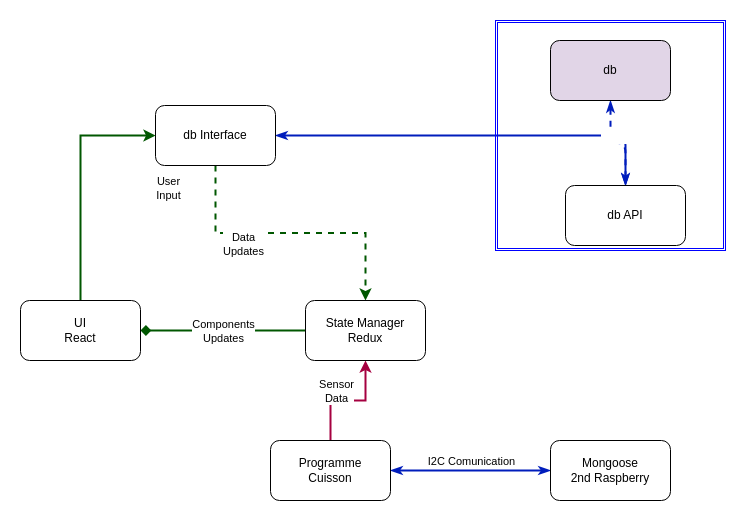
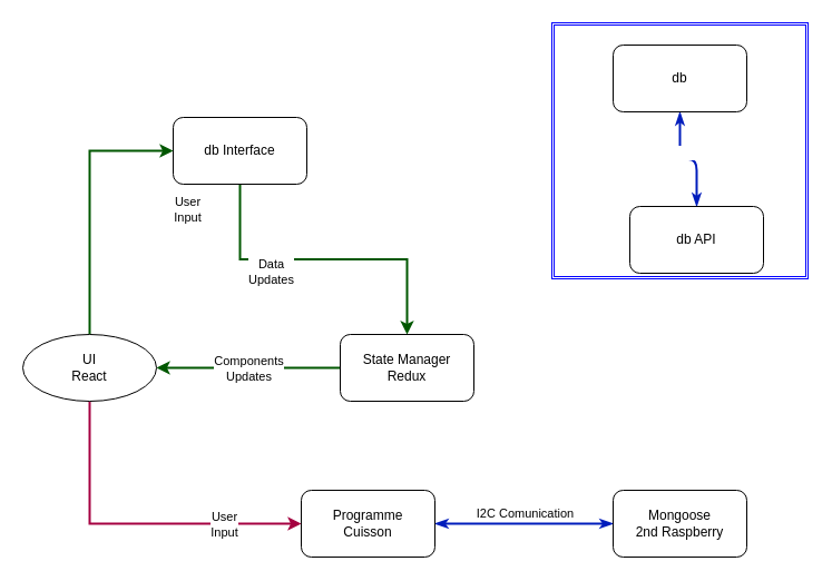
  <mxCell id="0" />
  <mxCell id="1" parent="0" />
- <mxCell id="2" value="" style="edgeStyle=orthogonalEdgeStyle;rounded=1;orthogonalLoop=1;jettySize=auto;html=1;startArrow=classicThin;startFill=1;strokeWidth=2;fontColor=#4C0099;align=center;fillColor=#0050ef;strokeColor=#001DBC;endArrow=classicThin;endFill=1;" parent="1" source="6" target="9" edge="1"><mxGeometry relative="1" as="geometry" /></mxCell>
- <mxCell id="3" value="post / get" style="edgeLabel;html=1;align=center;verticalAlign=middle;resizable=0;points=[];fontColor=#FFFFFF;" parent="2" vertex="1" connectable="0"><mxGeometry x="-0.277" y="2" relative="1" as="geometry"><mxPoint x="12.38" y="-8" as="offset" /></mxGeometry></mxCell>
- <mxCell id="4" style="edgeStyle=orthogonalEdgeStyle;rounded=0;orthogonalLoop=1;jettySize=auto;html=1;exitX=0.5;exitY=1;exitDx=0;exitDy=0;entryX=0.5;entryY=0;entryDx=0;entryDy=0;strokeWidth=2;fillColor=#008a00;strokeColor=#005700;dashed=1;" edge="1" parent="1" source="6" target="16"><mxGeometry relative="1" as="geometry" /></mxCell>
+ <mxCell id="4" style="edgeStyle=orthogonalEdgeStyle;rounded=0;orthogonalLoop=1;jettySize=auto;html=1;exitX=0.5;exitY=1;exitDx=0;exitDy=0;entryX=0.5;entryY=0;entryDx=0;entryDy=0;strokeWidth=2;fillColor=#008a00;strokeColor=#005700;" edge="1" parent="1" source="6" target="16"><mxGeometry relative="1" as="geometry" /></mxCell>
  <mxCell id="5" value="Data&lt;br&gt;Updates" style="edgeLabel;html=1;align=center;verticalAlign=middle;resizable=0;points=[];" vertex="1" connectable="0" parent="4"><mxGeometry x="-0.318" y="2" relative="1" as="geometry"><mxPoint x="-2" y="12.57" as="offset" /></mxGeometry></mxCell>
  <mxCell id="6" value="db Interface" style="rounded=1;whiteSpace=wrap;html=1;" parent="1" vertex="1"><mxGeometry x="155" y="105" width="120" height="60" as="geometry" /></mxCell>
- <mxCell id="7" value="" style="edgeStyle=orthogonalEdgeStyle;rounded=1;orthogonalLoop=1;jettySize=auto;html=1;startArrow=classicThin;startFill=1;strokeWidth=2;fontColor=#FFFFFF;align=center;fillColor=#0050ef;strokeColor=#001DBC;endArrow=classicThin;endFill=1;dashed=1;" parent="1" source="9" target="11" edge="1"><mxGeometry relative="1" as="geometry" /></mxCell>
+ <mxCell id="7" value="" style="edgeStyle=orthogonalEdgeStyle;rounded=1;orthogonalLoop=1;jettySize=auto;html=1;startArrow=classicThin;startFill=1;strokeWidth=2;fontColor=#FFFFFF;align=center;fillColor=#0050ef;strokeColor=#001DBC;endArrow=classicThin;endFill=1;" parent="1" source="9" target="11" edge="1"><mxGeometry relative="1" as="geometry" /></mxCell>
  <mxCell id="8" value="Mongoose" style="edgeLabel;html=1;align=center;verticalAlign=middle;resizable=0;points=[];fontColor=#FFFFFF;" parent="7" vertex="1" connectable="0"><mxGeometry x="-0.157" y="-3" relative="1" as="geometry"><mxPoint x="-3" y="-6.21" as="offset" /></mxGeometry></mxCell>
  <mxCell id="9" value="db API" style="rounded=1;whiteSpace=wrap;html=1;" parent="1" vertex="1"><mxGeometry x="565" y="185" width="120" height="60" as="geometry" /></mxCell>
  <mxCell id="10" value="" style="shape=ext;double=1;whiteSpace=wrap;html=1;aspect=fixed;fillColor=none;strokeColor=#0000FF;" parent="1" vertex="1"><mxGeometry x="495" y="20" width="230" height="230" as="geometry" /></mxCell>
- <mxCell id="11" value="db" style="rounded=1;whiteSpace=wrap;html=1;fillColor=#e1d5e7;" parent="1" vertex="1"><mxGeometry x="550" y="40" width="120" height="60" as="geometry" /></mxCell>
- <mxCell id="12" value="" style="edgeStyle=orthogonalEdgeStyle;rounded=0;orthogonalLoop=1;jettySize=auto;html=1;strokeWidth=2;fillColor=#008a00;strokeColor=#005700;entryX=1;entryY=0.5;entryDx=0;entryDy=0;endArrow=diamond;" edge="1" parent="1" source="16" target="21"><mxGeometry relative="1" as="geometry" /></mxCell>
+ <mxCell id="11" value="db" style="rounded=1;whiteSpace=wrap;html=1;" parent="1" vertex="1"><mxGeometry x="550" y="40" width="120" height="60" as="geometry" /></mxCell>
+ <mxCell id="12" value="" style="edgeStyle=orthogonalEdgeStyle;rounded=0;orthogonalLoop=1;jettySize=auto;html=1;strokeWidth=2;fillColor=#008a00;strokeColor=#005700;entryX=1;entryY=0.5;entryDx=0;entryDy=0;" edge="1" parent="1" source="16" target="21"><mxGeometry relative="1" as="geometry" /></mxCell>
  <mxCell id="13" value="Components&lt;br&gt;Updates" style="edgeLabel;html=1;align=center;verticalAlign=middle;resizable=0;points=[];" vertex="1" connectable="0" parent="12"><mxGeometry x="-0.272" y="1" relative="1" as="geometry"><mxPoint x="-22.41" y="-1" as="offset" /></mxGeometry></mxCell>
- <mxCell id="14" value="" style="edgeStyle=orthogonalEdgeStyle;rounded=0;orthogonalLoop=1;jettySize=auto;html=1;strokeWidth=2;startArrow=classic;startFill=1;endArrow=none;endFill=0;fillColor=#d80073;strokeColor=#A50040;" edge="1" parent="1" source="16" target="24"><mxGeometry relative="1" as="geometry" /></mxCell>
- <mxCell id="15" value="Sensor&lt;br&gt;Data" style="edgeLabel;html=1;align=center;verticalAlign=middle;resizable=0;points=[];" vertex="1" connectable="0" parent="14"><mxGeometry x="0.272" y="-3" relative="1" as="geometry"><mxPoint x="3" y="-6.53" as="offset" /></mxGeometry></mxCell>
  <mxCell id="16" value="State Manager&lt;br&gt;Redux" style="rounded=1;whiteSpace=wrap;html=1;" vertex="1" parent="1"><mxGeometry x="305" y="300" width="120" height="60" as="geometry" /></mxCell>
  <mxCell id="17" style="edgeStyle=orthogonalEdgeStyle;rounded=0;orthogonalLoop=1;jettySize=auto;html=1;exitX=0.5;exitY=0;exitDx=0;exitDy=0;entryX=0;entryY=0.5;entryDx=0;entryDy=0;strokeWidth=2;fillColor=#008a00;strokeColor=#005700;" edge="1" parent="1" source="21" target="6"><mxGeometry relative="1" as="geometry" /></mxCell>
  <mxCell id="18" value="User&lt;br&gt;Input" style="edgeLabel;html=1;align=center;verticalAlign=middle;resizable=0;points=[];" vertex="1" connectable="0" parent="17"><mxGeometry x="-0.059" y="1" relative="1" as="geometry"><mxPoint x="88.59" y="0.97" as="offset" /></mxGeometry></mxCell>
- <mxCell id="21" value="UI&lt;br&gt;React" style="rounded=1;whiteSpace=wrap;html=1;" vertex="1" parent="1"><mxGeometry x="20" y="300" width="120" height="60" as="geometry" /></mxCell>
+ <mxCell id="19" style="edgeStyle=orthogonalEdgeStyle;rounded=0;orthogonalLoop=1;jettySize=auto;html=1;exitX=0.5;exitY=1;exitDx=0;exitDy=0;entryX=0;entryY=0.5;entryDx=0;entryDy=0;startArrow=none;startFill=0;endArrow=classic;endFill=1;strokeWidth=2;fillColor=#d80073;strokeColor=#A50040;" edge="1" parent="1" source="21" target="24"><mxGeometry relative="1" as="geometry" /></mxCell>
+ <mxCell id="20" value="User&lt;br&gt;Input" style="edgeLabel;html=1;align=center;verticalAlign=middle;resizable=0;points=[];" vertex="1" connectable="0" parent="19"><mxGeometry x="-0.301" y="2" relative="1" as="geometry"><mxPoint x="118" y="5.17" as="offset" /></mxGeometry></mxCell>
+ <mxCell id="21" value="UI&lt;br&gt;React" style="ellipse;whiteSpace=wrap;html=1;" vertex="1" parent="1"><mxGeometry x="20" y="300" width="120" height="60" as="geometry" /></mxCell>
  <mxCell id="22" value="" style="edgeStyle=orthogonalEdgeStyle;rounded=0;orthogonalLoop=1;jettySize=auto;html=1;startArrow=classicThin;startFill=1;endArrow=classicThin;endFill=1;strokeWidth=2;fillColor=#0050ef;strokeColor=#001DBC;" edge="1" parent="1" source="24" target="25"><mxGeometry relative="1" as="geometry" /></mxCell>
  <mxCell id="23" value="I2C Comunication" style="edgeLabel;html=1;align=center;verticalAlign=middle;resizable=0;points=[];" vertex="1" connectable="0" parent="22"><mxGeometry x="-0.252" y="-4" relative="1" as="geometry"><mxPoint x="20" y="-14" as="offset" /></mxGeometry></mxCell>
  <mxCell id="24" value="Programme&lt;br&gt;Cuisson" style="rounded=1;whiteSpace=wrap;html=1;" vertex="1" parent="1"><mxGeometry x="270" y="440" width="120" height="60" as="geometry" /></mxCell>
  <mxCell id="25" value="Mongoose&lt;br&gt;2nd Raspberry" style="rounded=1;whiteSpace=wrap;html=1;" vertex="1" parent="1"><mxGeometry x="550" y="440" width="120" height="60" as="geometry" /></mxCell>
